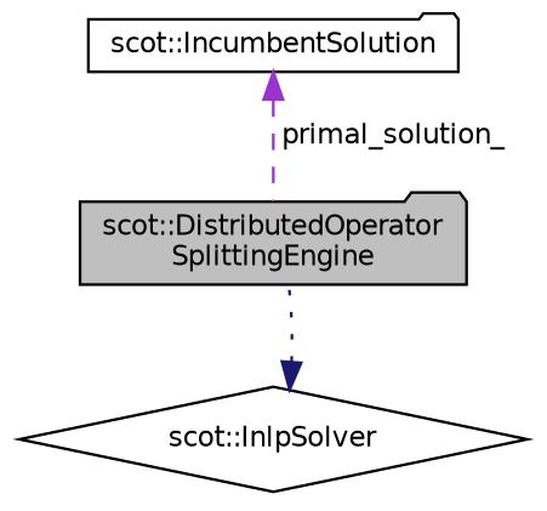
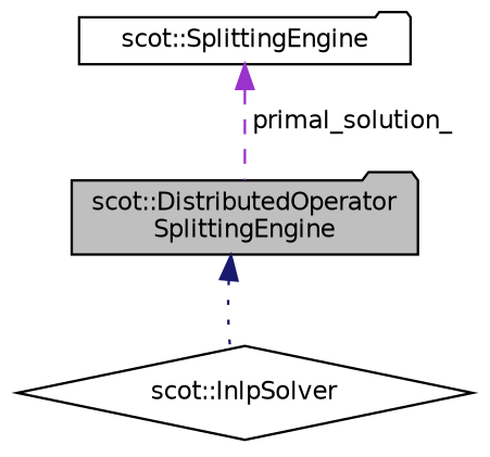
  digraph {
    node [color=black fillcolor=white fontname=Helvetica fontsize=10 shape=folder style=filled]
    edge [dir=back fontname=Helvetica fontsize=10 labelfontname=Helvetica labelfontsize=10]
    n1 [fillcolor=grey75 fontcolor=black height=0.2 label="scot::DistributedOperator\lSplittingEngine" width=0.4]
    n2 [height=0.2 label="scot::InlpSolver" shape=diamond width=0.4]
-   n3 [height=0.2 label="scot::IncumbentSolution" width=0.4]
-   n2 -> n1 [color=midnightblue style=dotted]
+   n3 [height=0.2 label="scot::SplittingEngine" width=0.4]
+   n1 -> n2 [color=midnightblue style=dotted]
    n3 -> n1 [color=darkorchid3 label=" primal_solution_" style=dashed]
  }
